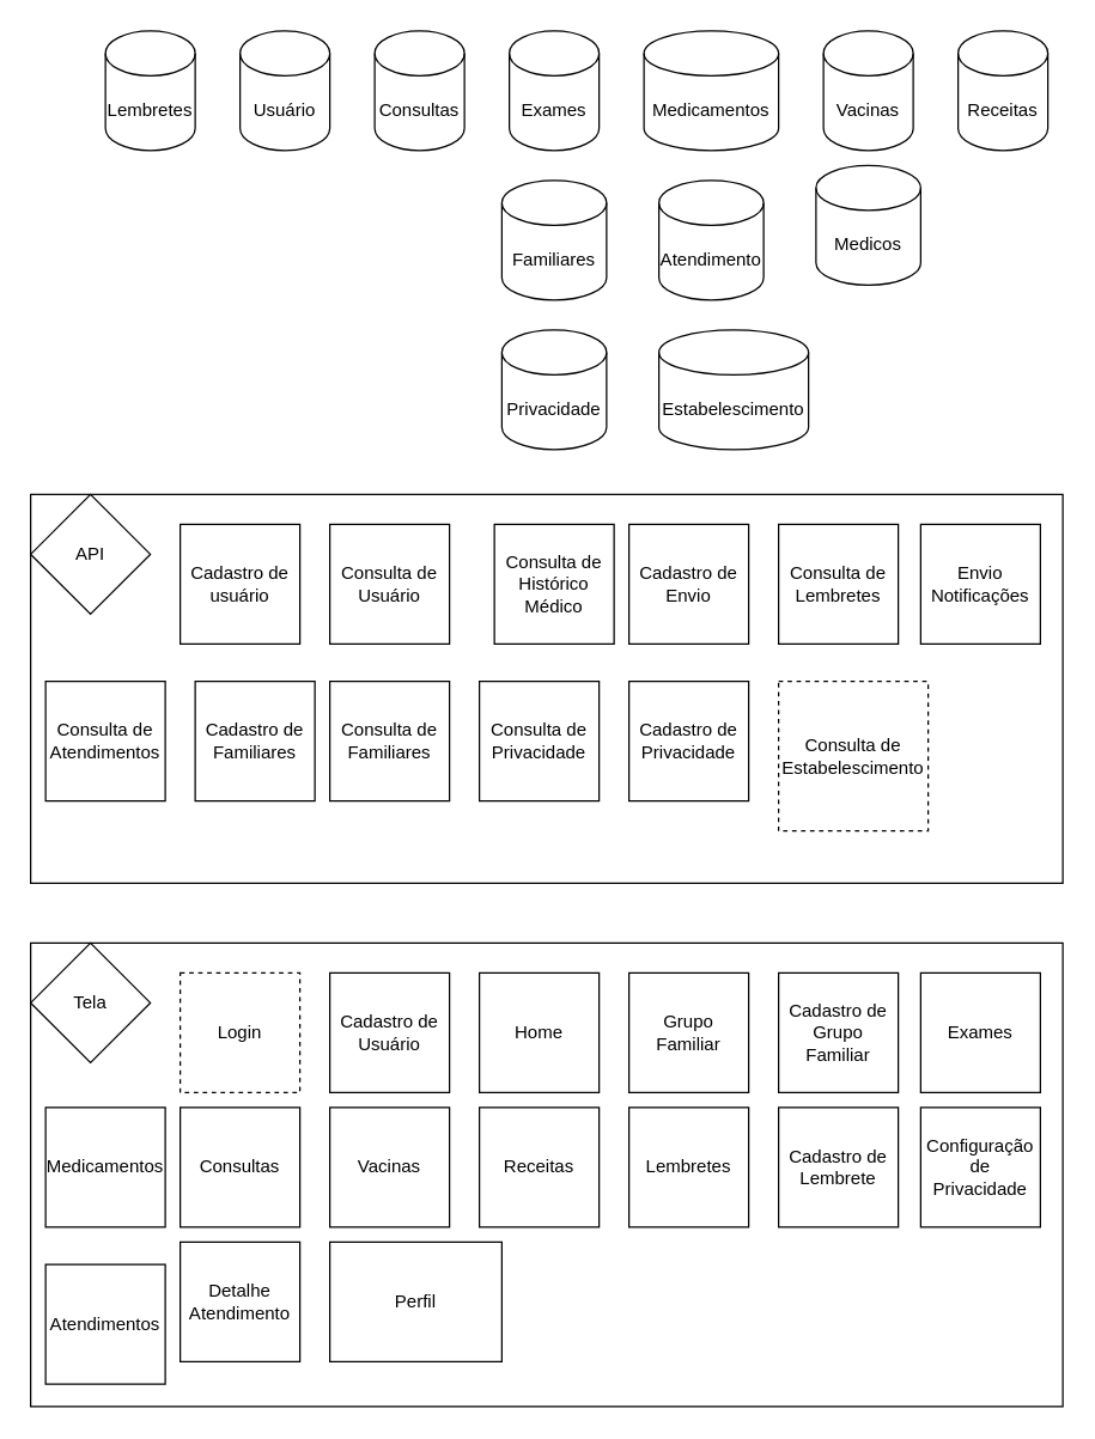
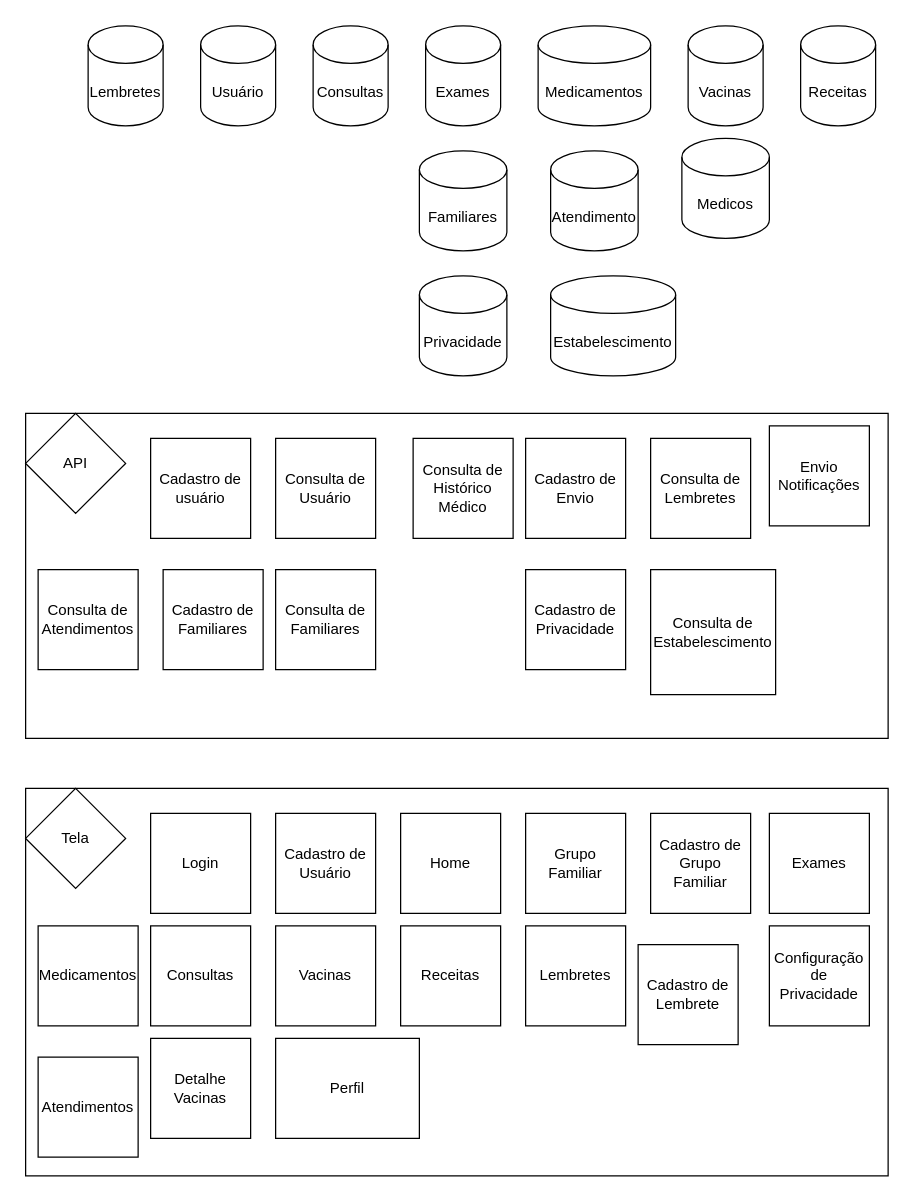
  <mxCell id="0" />
  <mxCell id="1" parent="0" />
  <mxCell id="2" value="Usuário" style="shape=cylinder3;whiteSpace=wrap;html=1;boundedLbl=1;backgroundOutline=1;size=15;" vertex="1" parent="1"><mxGeometry x="160" y="20" width="60" height="80" as="geometry" /></mxCell>
  <mxCell id="3" value="Consultas" style="shape=cylinder3;whiteSpace=wrap;html=1;boundedLbl=1;backgroundOutline=1;size=15;" vertex="1" parent="1"><mxGeometry x="250" y="20" width="60" height="80" as="geometry" /></mxCell>
  <mxCell id="4" value="Exames" style="shape=cylinder3;whiteSpace=wrap;html=1;boundedLbl=1;backgroundOutline=1;size=15;" vertex="1" parent="1"><mxGeometry x="340" y="20" width="60" height="80" as="geometry" /></mxCell>
  <mxCell id="5" value="Medicamentos" style="shape=cylinder3;whiteSpace=wrap;html=1;boundedLbl=1;backgroundOutline=1;size=15;" vertex="1" parent="1"><mxGeometry x="430" y="20" width="90" height="80" as="geometry" /></mxCell>
  <mxCell id="6" value="Vacinas" style="shape=cylinder3;whiteSpace=wrap;html=1;boundedLbl=1;backgroundOutline=1;size=15;" vertex="1" parent="1"><mxGeometry x="550" y="20" width="60" height="80" as="geometry" /></mxCell>
  <mxCell id="7" value="Receitas" style="shape=cylinder3;whiteSpace=wrap;html=1;boundedLbl=1;backgroundOutline=1;size=15;" vertex="1" parent="1"><mxGeometry x="640" y="20" width="60" height="80" as="geometry" /></mxCell>
  <mxCell id="8" value="Lembretes" style="shape=cylinder3;whiteSpace=wrap;html=1;boundedLbl=1;backgroundOutline=1;size=15;" vertex="1" parent="1"><mxGeometry x="70" y="20" width="60" height="80" as="geometry" /></mxCell>
  <mxCell id="9" value="Atendimento" style="shape=cylinder3;whiteSpace=wrap;html=1;boundedLbl=1;backgroundOutline=1;size=15;" vertex="1" parent="1"><mxGeometry x="440" y="120" width="70" height="80" as="geometry" /></mxCell>
  <mxCell id="10" value="Familiares" style="shape=cylinder3;whiteSpace=wrap;html=1;boundedLbl=1;backgroundOutline=1;size=15;" vertex="1" parent="1"><mxGeometry x="335" y="120" width="70" height="80" as="geometry" /></mxCell>
  <mxCell id="11" value="Privacidade" style="shape=cylinder3;whiteSpace=wrap;html=1;boundedLbl=1;backgroundOutline=1;size=15;" vertex="1" parent="1"><mxGeometry x="335" y="220" width="70" height="80" as="geometry" /></mxCell>
  <mxCell id="12" value="Medicos" style="shape=cylinder3;whiteSpace=wrap;html=1;boundedLbl=1;backgroundOutline=1;size=15;" vertex="1" parent="1"><mxGeometry x="545" y="110" width="70" height="80" as="geometry" /></mxCell>
  <mxCell id="13" value="Estabelescimento" style="shape=cylinder3;whiteSpace=wrap;html=1;boundedLbl=1;backgroundOutline=1;size=15;" vertex="1" parent="1"><mxGeometry x="440" y="220" width="100" height="80" as="geometry" /></mxCell>
  <mxCell id="14" value="" style="rounded=0;whiteSpace=wrap;html=1;" vertex="1" parent="1"><mxGeometry x="20" y="330" width="690" height="260" as="geometry" /></mxCell>
  <mxCell id="15" value="API" style="rhombus;whiteSpace=wrap;html=1;" vertex="1" parent="1"><mxGeometry x="20" y="330" width="80" height="80" as="geometry" /></mxCell>
  <mxCell id="16" value="Cadastro de usuário" style="whiteSpace=wrap;html=1;aspect=fixed;" vertex="1" parent="1"><mxGeometry x="120" y="350" width="80" height="80" as="geometry" /></mxCell>
  <mxCell id="17" value="Consulta de Usuário" style="whiteSpace=wrap;html=1;aspect=fixed;" vertex="1" parent="1"><mxGeometry x="220" y="350" width="80" height="80" as="geometry" /></mxCell>
  <mxCell id="18" value="Consulta de Histórico Médico" style="whiteSpace=wrap;html=1;aspect=fixed;" vertex="1" parent="1"><mxGeometry x="330" y="350" width="80" height="80" as="geometry" /></mxCell>
  <mxCell id="19" value="Cadastro de Envio" style="whiteSpace=wrap;html=1;aspect=fixed;" vertex="1" parent="1"><mxGeometry x="420" y="350" width="80" height="80" as="geometry" /></mxCell>
  <mxCell id="20" value="Consulta de Lembretes" style="whiteSpace=wrap;html=1;aspect=fixed;" vertex="1" parent="1"><mxGeometry x="520" y="350" width="80" height="80" as="geometry" /></mxCell>
  <mxCell id="21" value="Consulta de Atendimentos" style="whiteSpace=wrap;html=1;aspect=fixed;" vertex="1" parent="1"><mxGeometry x="30" y="455" width="80" height="80" as="geometry" /></mxCell>
  <mxCell id="22" value="Consulta de Familiares" style="whiteSpace=wrap;html=1;aspect=fixed;" vertex="1" parent="1"><mxGeometry x="220" y="455" width="80" height="80" as="geometry" /></mxCell>
- <mxCell id="23" value="Consulta de Privacidade" style="whiteSpace=wrap;html=1;aspect=fixed;" vertex="1" parent="1"><mxGeometry x="320" y="455" width="80" height="80" as="geometry" /></mxCell>
  <mxCell id="24" value="Cadastro de Privacidade" style="whiteSpace=wrap;html=1;aspect=fixed;" vertex="1" parent="1"><mxGeometry x="420" y="455" width="80" height="80" as="geometry" /></mxCell>
- <mxCell id="25" value="Consulta de Estabelescimento" style="whiteSpace=wrap;html=1;aspect=fixed;dashed=1;" vertex="1" parent="1"><mxGeometry x="520" y="455" width="100" height="100" as="geometry" /></mxCell>
+ <mxCell id="25" value="Consulta de Estabelescimento" style="whiteSpace=wrap;html=1;aspect=fixed;" vertex="1" parent="1"><mxGeometry x="520" y="455" width="100" height="100" as="geometry" /></mxCell>
  <mxCell id="26" value="" style="rounded=0;whiteSpace=wrap;html=1;" vertex="1" parent="1"><mxGeometry x="20" y="630" width="690" height="310" as="geometry" /></mxCell>
  <mxCell id="27" value="Tela" style="rhombus;whiteSpace=wrap;html=1;" vertex="1" parent="1"><mxGeometry x="20" y="630" width="80" height="80" as="geometry" /></mxCell>
- <mxCell id="28" value="Login" style="whiteSpace=wrap;html=1;aspect=fixed;dashed=1;" vertex="1" parent="1"><mxGeometry x="120" y="650" width="80" height="80" as="geometry" /></mxCell>
+ <mxCell id="28" value="Login" style="whiteSpace=wrap;html=1;aspect=fixed;" vertex="1" parent="1"><mxGeometry x="120" y="650" width="80" height="80" as="geometry" /></mxCell>
  <mxCell id="29" value="Cadastro de Usuário" style="whiteSpace=wrap;html=1;aspect=fixed;" vertex="1" parent="1"><mxGeometry x="220" y="650" width="80" height="80" as="geometry" /></mxCell>
  <mxCell id="30" value="Home" style="whiteSpace=wrap;html=1;aspect=fixed;" vertex="1" parent="1"><mxGeometry x="320" y="650" width="80" height="80" as="geometry" /></mxCell>
  <mxCell id="31" value="Grupo Familiar" style="whiteSpace=wrap;html=1;aspect=fixed;" vertex="1" parent="1"><mxGeometry x="420" y="650" width="80" height="80" as="geometry" /></mxCell>
  <mxCell id="32" value="Cadastro de Grupo Familiar" style="whiteSpace=wrap;html=1;aspect=fixed;" vertex="1" parent="1"><mxGeometry x="520" y="650" width="80" height="80" as="geometry" /></mxCell>
  <mxCell id="33" value="Exames" style="whiteSpace=wrap;html=1;aspect=fixed;" vertex="1" parent="1"><mxGeometry x="615" y="650" width="80" height="80" as="geometry" /></mxCell>
  <mxCell id="34" value="Cadastro de Familiares" style="whiteSpace=wrap;html=1;aspect=fixed;" vertex="1" parent="1"><mxGeometry x="130" y="455" width="80" height="80" as="geometry" /></mxCell>
  <mxCell id="35" value="Medicamentos" style="whiteSpace=wrap;html=1;aspect=fixed;" vertex="1" parent="1"><mxGeometry x="30" y="740" width="80" height="80" as="geometry" /></mxCell>
  <mxCell id="36" value="Consultas" style="whiteSpace=wrap;html=1;aspect=fixed;" vertex="1" parent="1"><mxGeometry x="120" y="740" width="80" height="80" as="geometry" /></mxCell>
  <mxCell id="37" value="Vacinas" style="whiteSpace=wrap;html=1;aspect=fixed;" vertex="1" parent="1"><mxGeometry x="220" y="740" width="80" height="80" as="geometry" /></mxCell>
  <mxCell id="38" value="Receitas" style="whiteSpace=wrap;html=1;aspect=fixed;" vertex="1" parent="1"><mxGeometry x="320" y="740" width="80" height="80" as="geometry" /></mxCell>
  <mxCell id="39" value="Lembretes" style="whiteSpace=wrap;html=1;aspect=fixed;" vertex="1" parent="1"><mxGeometry x="420" y="740" width="80" height="80" as="geometry" /></mxCell>
- <mxCell id="40" value="Cadastro de Lembrete" style="whiteSpace=wrap;html=1;aspect=fixed;" vertex="1" parent="1"><mxGeometry x="520" y="740" width="80" height="80" as="geometry" /></mxCell>
+ <mxCell id="40" value="Cadastro de Lembrete" style="whiteSpace=wrap;html=1;aspect=fixed;" vertex="1" parent="1"><mxGeometry x="510" y="755" width="80" height="80" as="geometry" /></mxCell>
  <mxCell id="41" value="Configuração de Privacidade" style="whiteSpace=wrap;html=1;aspect=fixed;" vertex="1" parent="1"><mxGeometry x="615" y="740" width="80" height="80" as="geometry" /></mxCell>
  <mxCell id="42" value="Atendimentos" style="whiteSpace=wrap;html=1;aspect=fixed;" vertex="1" parent="1"><mxGeometry x="30" y="845" width="80" height="80" as="geometry" /></mxCell>
- <mxCell id="43" value="Envio Notificações" style="whiteSpace=wrap;html=1;aspect=fixed;" vertex="1" parent="1"><mxGeometry x="615" y="350" width="80" height="80" as="geometry" /></mxCell>
+ <mxCell id="43" value="Envio Notificações" style="whiteSpace=wrap;html=1;aspect=fixed;" vertex="1" parent="1"><mxGeometry x="615" y="340" width="80" height="80" as="geometry" /></mxCell>
  <mxCell id="44" value="Perfil" style="whiteSpace=wrap;html=1;aspect=fixed;" vertex="1" parent="1"><mxGeometry x="220" y="830" width="115" height="80" as="geometry" /></mxCell>
- <mxCell id="45" value="Detalhe Atendimento" style="whiteSpace=wrap;html=1;aspect=fixed;" vertex="1" parent="1"><mxGeometry x="120" y="830" width="80" height="80" as="geometry" /></mxCell>
+ <mxCell id="45" value="Detalhe Vacinas" style="whiteSpace=wrap;html=1;aspect=fixed;" vertex="1" parent="1"><mxGeometry x="120" y="830" width="80" height="80" as="geometry" /></mxCell>
